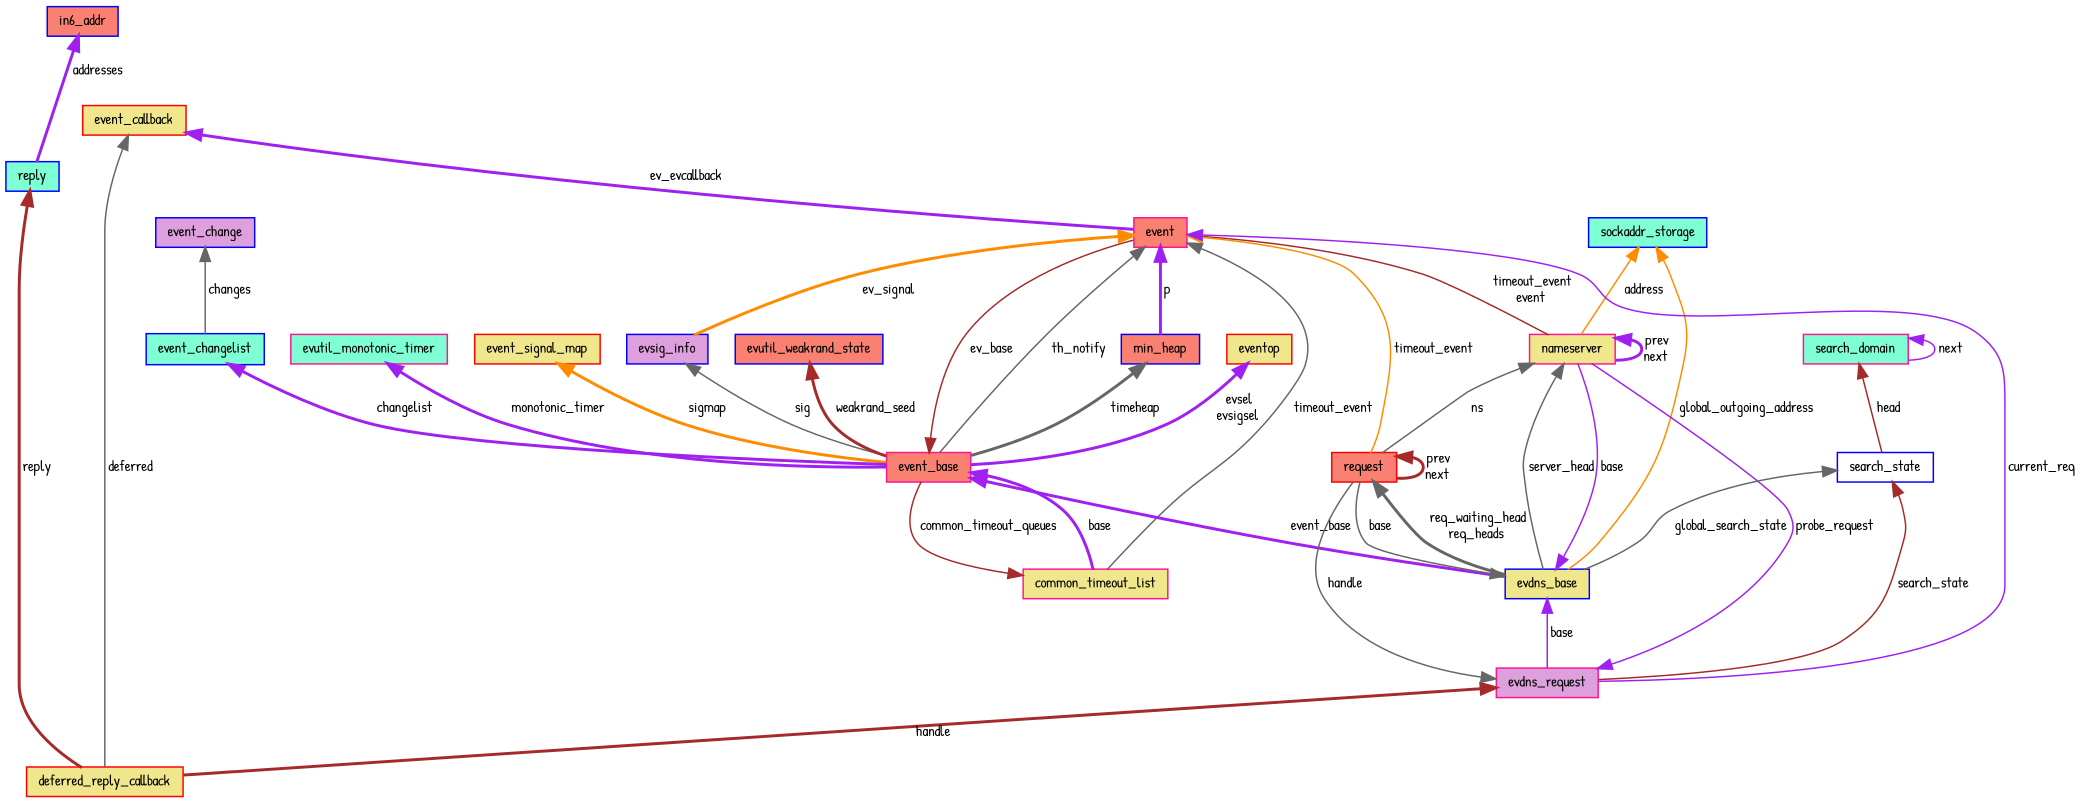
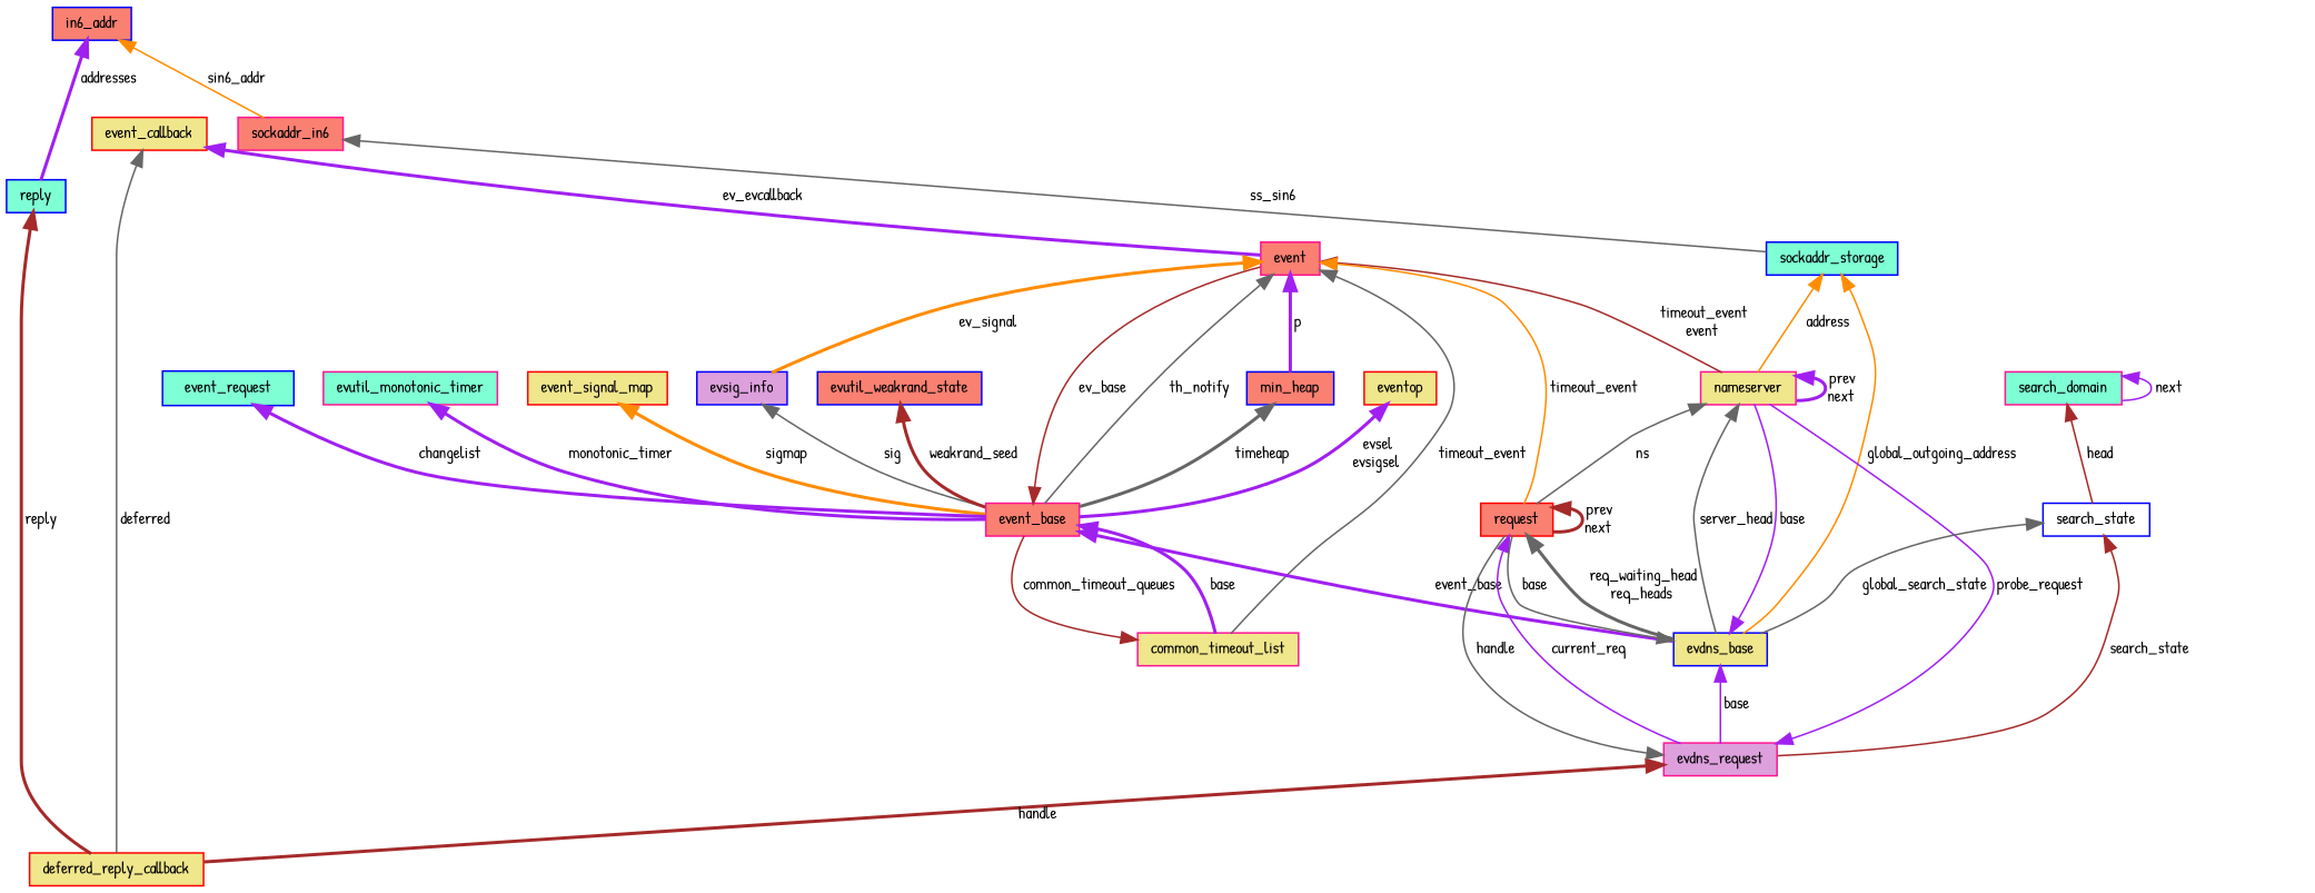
  digraph {
    fontname="Patrick Hand"
    rankdir=TB
    node [color=blue fillcolor=khaki fontname="Patrick Hand" fontsize=10 shape=record style=filled]
    edge [color=purple dir=back fontname="Patrick Hand" fontsize=10 labelfontname=Helvetica labelfontsize=10 style=solid]
    n1 [color=red fontcolor=black height=0.2 label=deferred_reply_callback width=0.4]
    n2 [fillcolor=aquamarine height=0.2 label=reply width=0.4]
    n3 [fillcolor=salmon height=0.2 label=in6_addr width=0.4]
+   n4 [color=deeppink fillcolor=salmon height=0.2 label=sockaddr_in6 width=0.4]
    n5 [fillcolor=aquamarine height=0.2 label=sockaddr_storage width=0.4]
    n6 [color=red height=0.2 label=event_callback width=0.4]
    n7 [color=deeppink fillcolor=salmon height=0.2 label=event width=0.4]
    n8 [color=deeppink fillcolor=salmon height=0.2 label=event_base width=0.4]
    n9 [color=deeppink height=0.2 label=nameserver width=0.4]
    n10 [color=red fillcolor=salmon height=0.2 label=request width=0.4]
    n11 [fillcolor=plum height=0.2 label=evsig_info width=0.4]
    n12 [fillcolor=salmon height=0.2 label=min_heap width=0.4]
    n13 [color=deeppink height=0.2 label=common_timeout_list width=0.4]
    n14 [height=0.2 label=evdns_base width=0.4]
    n15 [color=deeppink fillcolor=plum height=0.2 label=evdns_request width=0.4]
    n16 [color=red height=0.2 label=eventop width=0.4]
    n17 [color=deeppink fillcolor=aquamarine height=0.2 label=evutil_monotonic_timer width=0.4]
    n18 [color=red height=0.2 label=event_signal_map width=0.4]
-   n19 [fillcolor=aquamarine height=0.2 label=event_changelist width=0.4]
-   n20 [fillcolor=plum height=0.2 label=event_change width=0.4]
+   n19 [fillcolor=aquamarine height=0.2 label=event_request width=0.4]
    n21 [fillcolor=salmon height=0.2 label=evutil_weakrand_state width=0.4]
    n22 [fillcolor=white height=0.2 label=search_state width=0.4]
    n23 [color=deeppink fillcolor=aquamarine height=0.2 label=search_domain width=0.4]
    n2 -> n1 [color=brown label=" reply" style=bold]
    n3 -> n2 [label=" addresses" style=bold]
+   n3 -> n4 [color=darkorange label=" sin6_addr"]
+   n4 -> n5 [color=gray40 label=" ss_sin6"]
    n5 -> n9 [color=darkorange label=" address"]
    n5 -> n14 [color=darkorange label=" global_outgoing_address"]
    n6 -> n1 [color=gray40 label=" deferred"]
    n6 -> n7 [label=" ev_evcallback" style=bold]
    n7 -> n8 [color=gray40 label=" th_notify"]
    n7 -> n9 [color=brown label=" timeout_event\nevent"]
    n7 -> n10 [color=darkorange label=" timeout_event"]
    n7 -> n11 [color=darkorange label=" ev_signal" style=bold]
    n7 -> n12 [label=" p" style=bold]
    n7 -> n13 [color=gray40 label=" timeout_event"]
    n8 -> n7 [color=brown label=" ev_base"]
    n8 -> n13 [label=" base" style=bold]
    n8 -> n14 [label=" event_base" style=bold]
    n9 -> n9 [label=" prev\nnext" style=bold]
    n9 -> n10 [color=gray40 label=" ns"]
    n9 -> n14 [color=gray40 label=" server_head"]
    n10 -> n10 [color=brown label=" prev\nnext" style=bold]
    n10 -> n14 [color=gray40 label=" req_waiting_head\nreq_heads" style=bold]
-   n7 -> n15 [label=" current_req"]
+   n10 -> n15 [label=" current_req"]
    n11 -> n8 [color=gray40 label=" sig"]
    n12 -> n8 [color=gray40 label=" timeheap" style=bold]
    n13 -> n8 [color=brown label=" common_timeout_queues"]
    n14 -> n9 [label=" base"]
    n14 -> n10 [color=gray40 label=" base"]
    n14 -> n15 [label=" base"]
    n15 -> n1 [color=brown label=" handle" style=bold]
    n15 -> n9 [label=" probe_request"]
    n15 -> n10 [color=gray40 label=" handle"]
    n16 -> n8 [label=" evsel\nevsigsel" style=bold]
    n17 -> n8 [label=" monotonic_timer" style=bold]
    n18 -> n8 [color=darkorange label=" sigmap" style=bold]
    n19 -> n8 [label=" changelist" style=bold]
-   n20 -> n19 [color=gray40 label=" changes"]
    n21 -> n8 [color=brown label=" weakrand_seed" style=bold]
    n22 -> n14 [color=gray40 label=" global_search_state"]
    n22 -> n15 [color=brown label=" search_state"]
    n23 -> n22 [color=brown label=" head"]
    n23 -> n23 [label=" next"]
  }
